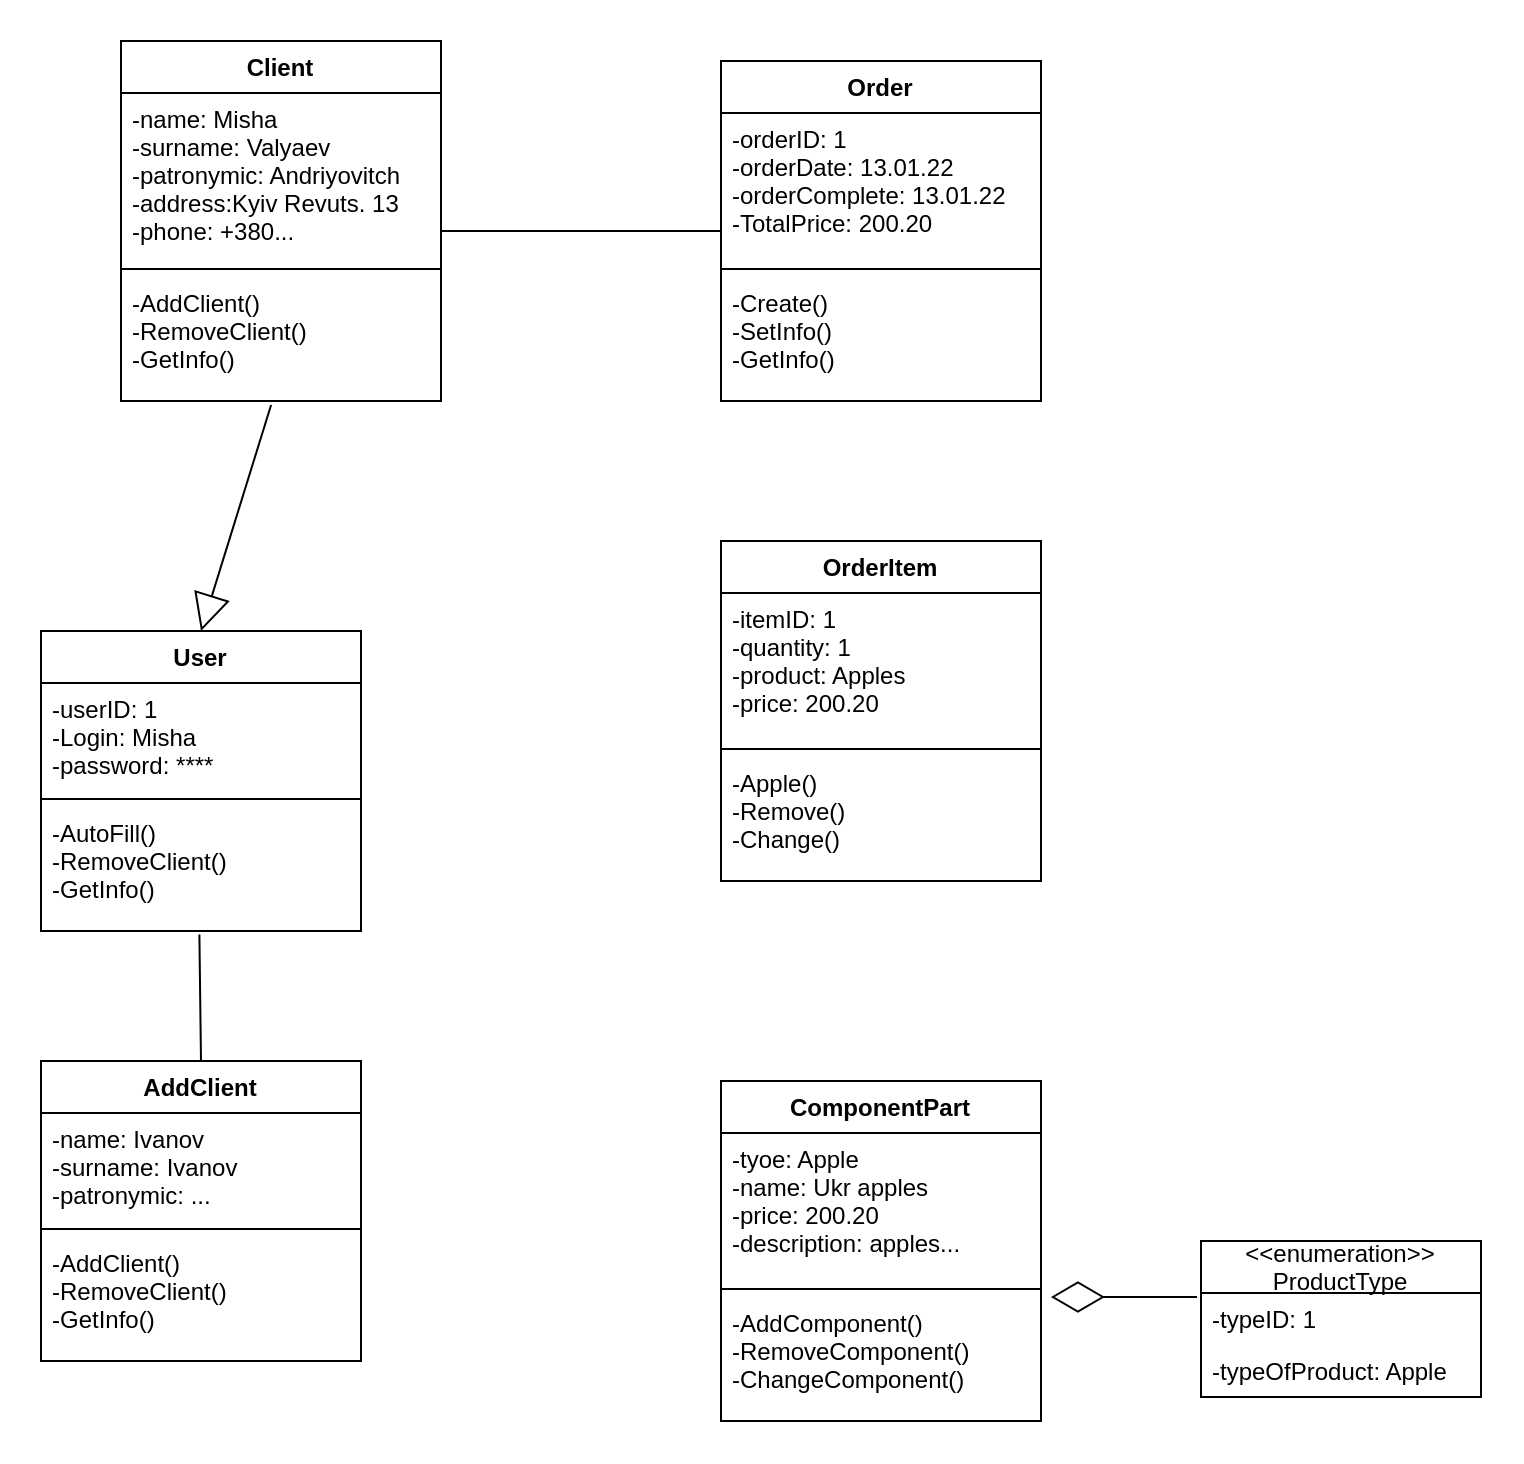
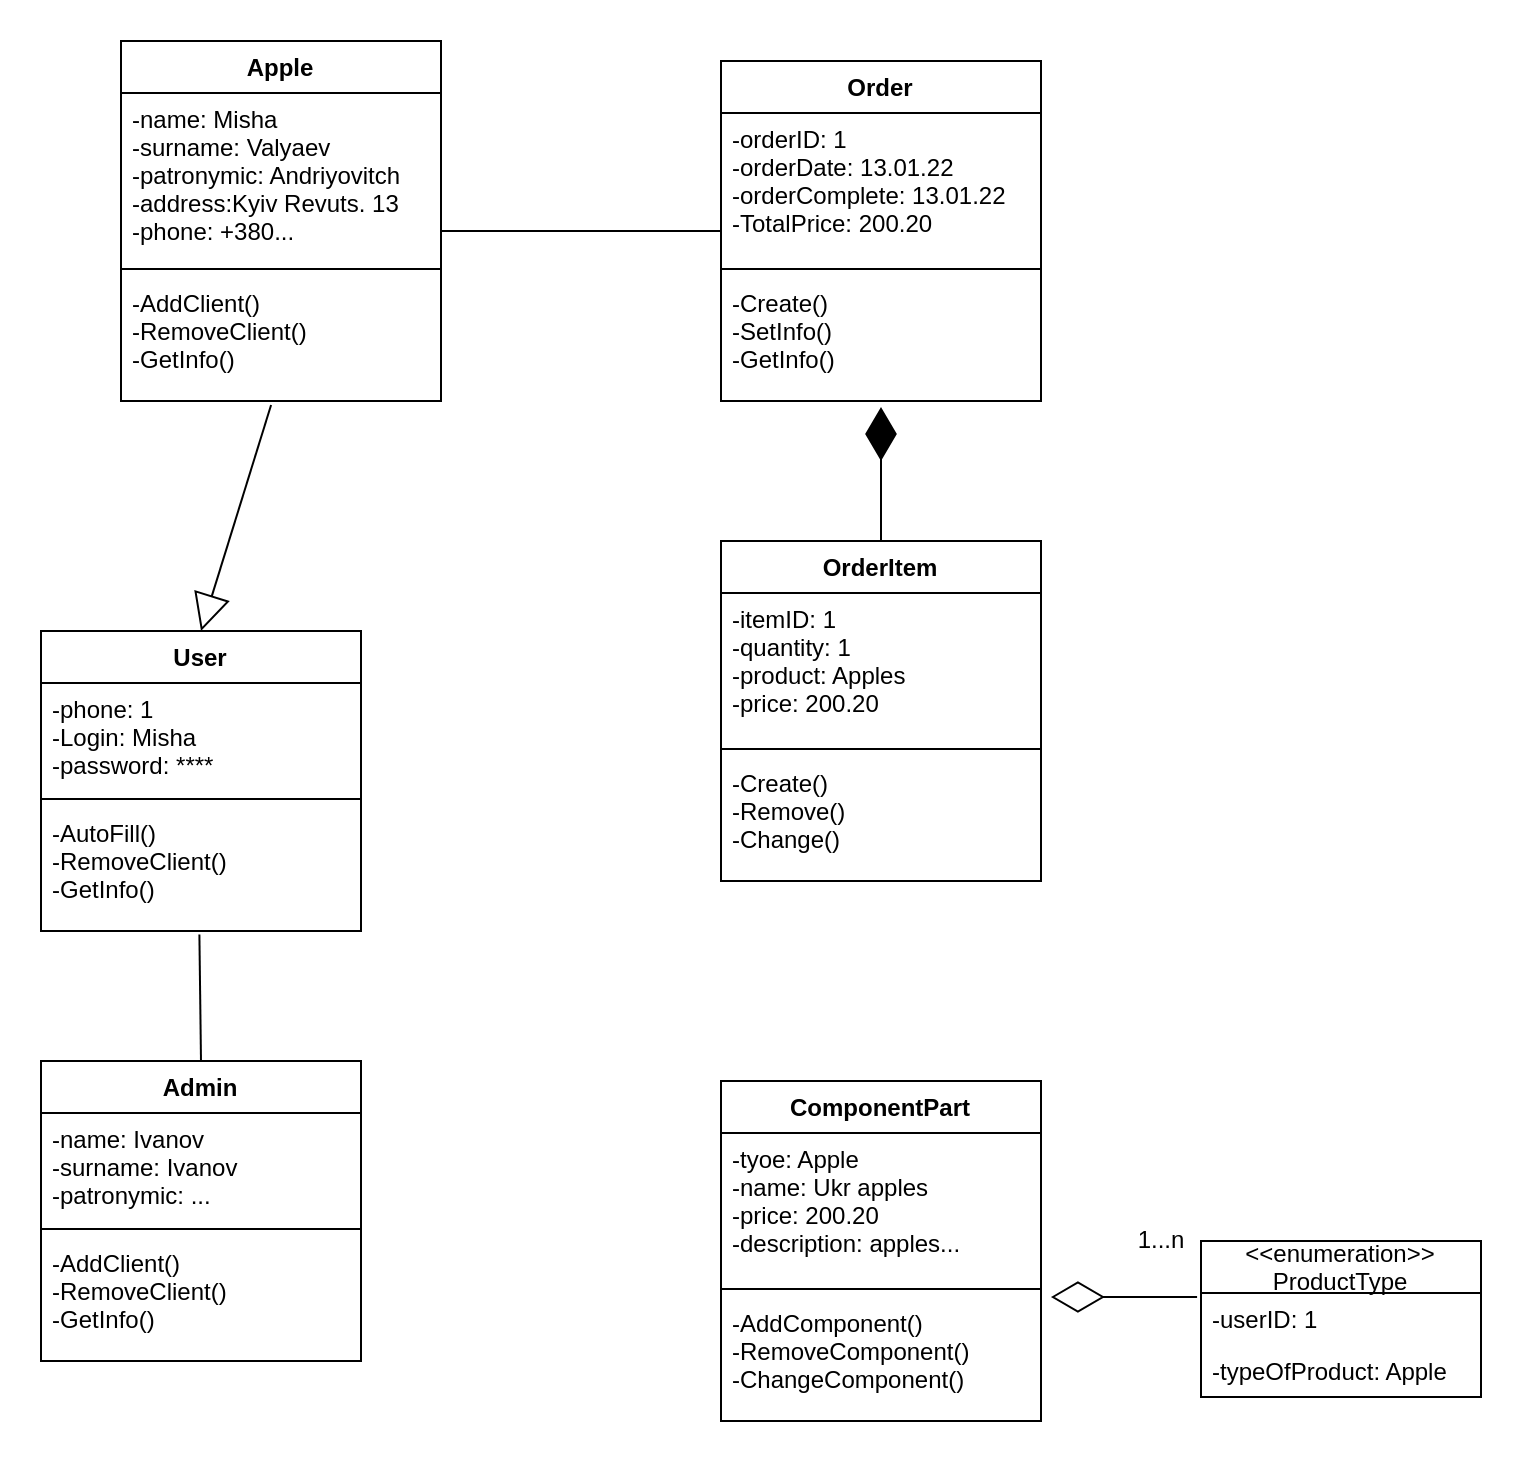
  <mxCell id="0" />
  <mxCell id="1" parent="0" />
- <mxCell id="2" value="Client" style="swimlane;fontStyle=1;align=center;verticalAlign=top;childLayout=stackLayout;horizontal=1;startSize=26;horizontalStack=0;resizeParent=1;resizeParentMax=0;resizeLast=0;collapsible=1;marginBottom=0;" vertex="1" parent="1"><mxGeometry x="60" y="20" width="160" height="180" as="geometry" /></mxCell>
+ <mxCell id="2" value="Apple" style="swimlane;fontStyle=1;align=center;verticalAlign=top;childLayout=stackLayout;horizontal=1;startSize=26;horizontalStack=0;resizeParent=1;resizeParentMax=0;resizeLast=0;collapsible=1;marginBottom=0;" vertex="1" parent="1"><mxGeometry x="60" y="20" width="160" height="180" as="geometry" /></mxCell>
  <mxCell id="3" value="-name: Misha&#10;-surname: Valyaev&#10;-patronymic: Andriyovitch&#10;-address:Kyiv Revuts. 13&#10;-phone: +380..." style="text;strokeColor=none;fillColor=none;align=left;verticalAlign=top;spacingLeft=4;spacingRight=4;overflow=hidden;rotatable=0;points=[[0,0.5],[1,0.5]];portConstraint=eastwest;" vertex="1" parent="2"><mxGeometry y="26" width="160" height="84" as="geometry" /></mxCell>
  <mxCell id="4" value="" style="line;strokeWidth=1;fillColor=none;align=left;verticalAlign=middle;spacingTop=-1;spacingLeft=3;spacingRight=3;rotatable=0;labelPosition=right;points=[];portConstraint=eastwest;" vertex="1" parent="2"><mxGeometry y="110" width="160" height="8" as="geometry" /></mxCell>
  <mxCell id="5" value="-AddClient()&#10;-RemoveClient()&#10;-GetInfo()" style="text;strokeColor=none;fillColor=none;align=left;verticalAlign=top;spacingLeft=4;spacingRight=4;overflow=hidden;rotatable=0;points=[[0,0.5],[1,0.5]];portConstraint=eastwest;" vertex="1" parent="2"><mxGeometry y="118" width="160" height="62" as="geometry" /></mxCell>
  <mxCell id="6" value="Order" style="swimlane;fontStyle=1;align=center;verticalAlign=top;childLayout=stackLayout;horizontal=1;startSize=26;horizontalStack=0;resizeParent=1;resizeParentMax=0;resizeLast=0;collapsible=1;marginBottom=0;" vertex="1" parent="1"><mxGeometry x="360" y="30" width="160" height="170" as="geometry" /></mxCell>
  <mxCell id="7" value="-orderID: 1&#10;-orderDate: 13.01.22&#10;-orderComplete: 13.01.22&#10;-TotalPrice: 200.20" style="text;strokeColor=none;fillColor=none;align=left;verticalAlign=top;spacingLeft=4;spacingRight=4;overflow=hidden;rotatable=0;points=[[0,0.5],[1,0.5]];portConstraint=eastwest;" vertex="1" parent="6"><mxGeometry y="26" width="160" height="74" as="geometry" /></mxCell>
  <mxCell id="8" value="" style="line;strokeWidth=1;fillColor=none;align=left;verticalAlign=middle;spacingTop=-1;spacingLeft=3;spacingRight=3;rotatable=0;labelPosition=right;points=[];portConstraint=eastwest;" vertex="1" parent="6"><mxGeometry y="100" width="160" height="8" as="geometry" /></mxCell>
  <mxCell id="9" value="-Create()&#10;-SetInfo()&#10;-GetInfo()" style="text;strokeColor=none;fillColor=none;align=left;verticalAlign=top;spacingLeft=4;spacingRight=4;overflow=hidden;rotatable=0;points=[[0,0.5],[1,0.5]];portConstraint=eastwest;" vertex="1" parent="6"><mxGeometry y="108" width="160" height="62" as="geometry" /></mxCell>
  <mxCell id="10" value="User" style="swimlane;fontStyle=1;align=center;verticalAlign=top;childLayout=stackLayout;horizontal=1;startSize=26;horizontalStack=0;resizeParent=1;resizeParentMax=0;resizeLast=0;collapsible=1;marginBottom=0;" vertex="1" parent="1"><mxGeometry x="20" y="315" width="160" height="150" as="geometry" /></mxCell>
- <mxCell id="11" value="-userID: 1&#10;-Login: Misha&#10;-password: ****" style="text;strokeColor=none;fillColor=none;align=left;verticalAlign=top;spacingLeft=4;spacingRight=4;overflow=hidden;rotatable=0;points=[[0,0.5],[1,0.5]];portConstraint=eastwest;" vertex="1" parent="10"><mxGeometry y="26" width="160" height="54" as="geometry" /></mxCell>
+ <mxCell id="11" value="-phone: 1&#10;-Login: Misha&#10;-password: ****" style="text;strokeColor=none;fillColor=none;align=left;verticalAlign=top;spacingLeft=4;spacingRight=4;overflow=hidden;rotatable=0;points=[[0,0.5],[1,0.5]];portConstraint=eastwest;" vertex="1" parent="10"><mxGeometry y="26" width="160" height="54" as="geometry" /></mxCell>
  <mxCell id="12" value="" style="line;strokeWidth=1;fillColor=none;align=left;verticalAlign=middle;spacingTop=-1;spacingLeft=3;spacingRight=3;rotatable=0;labelPosition=right;points=[];portConstraint=eastwest;" vertex="1" parent="10"><mxGeometry y="80" width="160" height="8" as="geometry" /></mxCell>
  <mxCell id="13" value="-AutoFill()&#10;-RemoveClient()&#10;-GetInfo()" style="text;strokeColor=none;fillColor=none;align=left;verticalAlign=top;spacingLeft=4;spacingRight=4;overflow=hidden;rotatable=0;points=[[0,0.5],[1,0.5]];portConstraint=eastwest;" vertex="1" parent="10"><mxGeometry y="88" width="160" height="62" as="geometry" /></mxCell>
- <mxCell id="14" value="AddClient" style="swimlane;fontStyle=1;align=center;verticalAlign=top;childLayout=stackLayout;horizontal=1;startSize=26;horizontalStack=0;resizeParent=1;resizeParentMax=0;resizeLast=0;collapsible=1;marginBottom=0;" vertex="1" parent="1"><mxGeometry x="20" y="530" width="160" height="150" as="geometry" /></mxCell>
+ <mxCell id="14" value="Admin" style="swimlane;fontStyle=1;align=center;verticalAlign=top;childLayout=stackLayout;horizontal=1;startSize=26;horizontalStack=0;resizeParent=1;resizeParentMax=0;resizeLast=0;collapsible=1;marginBottom=0;" vertex="1" parent="1"><mxGeometry x="20" y="530" width="160" height="150" as="geometry" /></mxCell>
  <mxCell id="15" value="-name: Ivanov&#10;-surname: Ivanov&#10;-patronymic: ..." style="text;strokeColor=none;fillColor=none;align=left;verticalAlign=top;spacingLeft=4;spacingRight=4;overflow=hidden;rotatable=0;points=[[0,0.5],[1,0.5]];portConstraint=eastwest;" vertex="1" parent="14"><mxGeometry y="26" width="160" height="54" as="geometry" /></mxCell>
  <mxCell id="16" value="" style="line;strokeWidth=1;fillColor=none;align=left;verticalAlign=middle;spacingTop=-1;spacingLeft=3;spacingRight=3;rotatable=0;labelPosition=right;points=[];portConstraint=eastwest;" vertex="1" parent="14"><mxGeometry y="80" width="160" height="8" as="geometry" /></mxCell>
  <mxCell id="17" value="-AddClient()&#10;-RemoveClient()&#10;-GetInfo()" style="text;strokeColor=none;fillColor=none;align=left;verticalAlign=top;spacingLeft=4;spacingRight=4;overflow=hidden;rotatable=0;points=[[0,0.5],[1,0.5]];portConstraint=eastwest;" vertex="1" parent="14"><mxGeometry y="88" width="160" height="62" as="geometry" /></mxCell>
  <mxCell id="18" value="OrderItem" style="swimlane;fontStyle=1;align=center;verticalAlign=top;childLayout=stackLayout;horizontal=1;startSize=26;horizontalStack=0;resizeParent=1;resizeParentMax=0;resizeLast=0;collapsible=1;marginBottom=0;" vertex="1" parent="1"><mxGeometry x="360" y="270" width="160" height="170" as="geometry" /></mxCell>
  <mxCell id="19" value="-itemID: 1&#10;-quantity: 1&#10;-product: Apples&#10;-price: 200.20" style="text;strokeColor=none;fillColor=none;align=left;verticalAlign=top;spacingLeft=4;spacingRight=4;overflow=hidden;rotatable=0;points=[[0,0.5],[1,0.5]];portConstraint=eastwest;" vertex="1" parent="18"><mxGeometry y="26" width="160" height="74" as="geometry" /></mxCell>
  <mxCell id="20" value="" style="line;strokeWidth=1;fillColor=none;align=left;verticalAlign=middle;spacingTop=-1;spacingLeft=3;spacingRight=3;rotatable=0;labelPosition=right;points=[];portConstraint=eastwest;" vertex="1" parent="18"><mxGeometry y="100" width="160" height="8" as="geometry" /></mxCell>
- <mxCell id="21" value="-Apple()&#10;-Remove()&#10;-Change()" style="text;strokeColor=none;fillColor=none;align=left;verticalAlign=top;spacingLeft=4;spacingRight=4;overflow=hidden;rotatable=0;points=[[0,0.5],[1,0.5]];portConstraint=eastwest;" vertex="1" parent="18"><mxGeometry y="108" width="160" height="62" as="geometry" /></mxCell>
+ <mxCell id="21" value="-Create()&#10;-Remove()&#10;-Change()" style="text;strokeColor=none;fillColor=none;align=left;verticalAlign=top;spacingLeft=4;spacingRight=4;overflow=hidden;rotatable=0;points=[[0,0.5],[1,0.5]];portConstraint=eastwest;" vertex="1" parent="18"><mxGeometry y="108" width="160" height="62" as="geometry" /></mxCell>
  <mxCell id="22" value="ComponentPart" style="swimlane;fontStyle=1;align=center;verticalAlign=top;childLayout=stackLayout;horizontal=1;startSize=26;horizontalStack=0;resizeParent=1;resizeParentMax=0;resizeLast=0;collapsible=1;marginBottom=0;" vertex="1" parent="1"><mxGeometry x="360" y="540" width="160" height="170" as="geometry" /></mxCell>
  <mxCell id="23" value="-tyoe: Apple&#10;-name: Ukr apples&#10;-price: 200.20&#10;-description: apples..." style="text;strokeColor=none;fillColor=none;align=left;verticalAlign=top;spacingLeft=4;spacingRight=4;overflow=hidden;rotatable=0;points=[[0,0.5],[1,0.5]];portConstraint=eastwest;" vertex="1" parent="22"><mxGeometry y="26" width="160" height="74" as="geometry" /></mxCell>
  <mxCell id="24" value="" style="line;strokeWidth=1;fillColor=none;align=left;verticalAlign=middle;spacingTop=-1;spacingLeft=3;spacingRight=3;rotatable=0;labelPosition=right;points=[];portConstraint=eastwest;" vertex="1" parent="22"><mxGeometry y="100" width="160" height="8" as="geometry" /></mxCell>
  <mxCell id="25" value="-AddComponent()&#10;-RemoveComponent()&#10;-ChangeComponent()" style="text;strokeColor=none;fillColor=none;align=left;verticalAlign=top;spacingLeft=4;spacingRight=4;overflow=hidden;rotatable=0;points=[[0,0.5],[1,0.5]];portConstraint=eastwest;" vertex="1" parent="22"><mxGeometry y="108" width="160" height="62" as="geometry" /></mxCell>
  <mxCell id="26" value="&lt;&lt;enumeration&gt;&gt;&#10;ProductType" style="swimlane;fontStyle=0;childLayout=stackLayout;horizontal=1;startSize=26;fillColor=none;horizontalStack=0;resizeParent=1;resizeParentMax=0;resizeLast=0;collapsible=1;marginBottom=0;" vertex="1" parent="1"><mxGeometry x="600" y="620" width="140" height="78" as="geometry" /></mxCell>
- <mxCell id="27" value="-typeID: 1" style="text;strokeColor=none;fillColor=none;align=left;verticalAlign=top;spacingLeft=4;spacingRight=4;overflow=hidden;rotatable=0;points=[[0,0.5],[1,0.5]];portConstraint=eastwest;" vertex="1" parent="26"><mxGeometry y="26" width="140" height="26" as="geometry" /></mxCell>
+ <mxCell id="27" value="-userID: 1" style="text;strokeColor=none;fillColor=none;align=left;verticalAlign=top;spacingLeft=4;spacingRight=4;overflow=hidden;rotatable=0;points=[[0,0.5],[1,0.5]];portConstraint=eastwest;" vertex="1" parent="26"><mxGeometry y="26" width="140" height="26" as="geometry" /></mxCell>
  <mxCell id="28" value="-typeOfProduct: Apple" style="text;strokeColor=none;fillColor=none;align=left;verticalAlign=top;spacingLeft=4;spacingRight=4;overflow=hidden;rotatable=0;points=[[0,0.5],[1,0.5]];portConstraint=eastwest;" vertex="1" parent="26"><mxGeometry y="52" width="140" height="26" as="geometry" /></mxCell>
  <mxCell id="29" value="" style="endArrow=block;endSize=16;endFill=0;html=1;rounded=0;exitX=0.469;exitY=1.032;exitDx=0;exitDy=0;exitPerimeter=0;entryX=0.5;entryY=0;entryDx=0;entryDy=0;" edge="1" parent="1" source="5" target="10"><mxGeometry width="160" relative="1" as="geometry"><mxPoint x="290" y="290" as="sourcePoint" /><mxPoint x="450" y="290" as="targetPoint" /></mxGeometry></mxCell>
  <mxCell id="30" value="" style="endArrow=none;endSize=16;endFill=0;html=1;rounded=0;exitX=0.5;exitY=0;exitDx=0;exitDy=0;entryX=0.495;entryY=1.028;entryDx=0;entryDy=0;entryPerimeter=0;" edge="1" parent="1" source="14" target="13"><mxGeometry width="160" relative="1" as="geometry"><mxPoint x="145.04" y="211.984" as="sourcePoint" /><mxPoint x="100" y="460" as="targetPoint" /></mxGeometry></mxCell>
+ <mxCell id="31" value="" style="endArrow=diamondThin;endFill=1;endSize=24;html=1;rounded=0;entryX=0.5;entryY=1.048;entryDx=0;entryDy=0;entryPerimeter=0;exitX=0.5;exitY=0;exitDx=0;exitDy=0;" edge="1" parent="1" source="18" target="9"><mxGeometry width="160" relative="1" as="geometry"><mxPoint x="230" y="300" as="sourcePoint" /><mxPoint x="390" y="300" as="targetPoint" /></mxGeometry></mxCell>
  <mxCell id="32" value="" style="endArrow=diamondThin;endFill=0;endSize=24;html=1;rounded=0;entryX=1.031;entryY=0;entryDx=0;entryDy=0;entryPerimeter=0;exitX=-0.014;exitY=0.077;exitDx=0;exitDy=0;exitPerimeter=0;" edge="1" parent="1" source="27" target="25"><mxGeometry width="160" relative="1" as="geometry"><mxPoint x="490" y="520" as="sourcePoint" /><mxPoint x="650" y="520" as="targetPoint" /></mxGeometry></mxCell>
+ <mxCell id="33" value="1...n" style="text;html=1;align=center;verticalAlign=middle;resizable=0;points=[];autosize=1;strokeColor=none;fillColor=none;" vertex="1" parent="1"><mxGeometry x="560" y="610" width="40" height="20" as="geometry" /></mxCell>
  <mxCell id="34" value="" style="line;strokeWidth=1;fillColor=none;align=left;verticalAlign=middle;spacingTop=-1;spacingLeft=3;spacingRight=3;rotatable=0;labelPosition=right;points=[];portConstraint=eastwest;" vertex="1" parent="1"><mxGeometry x="220" y="111" width="140" height="8" as="geometry" /></mxCell>
